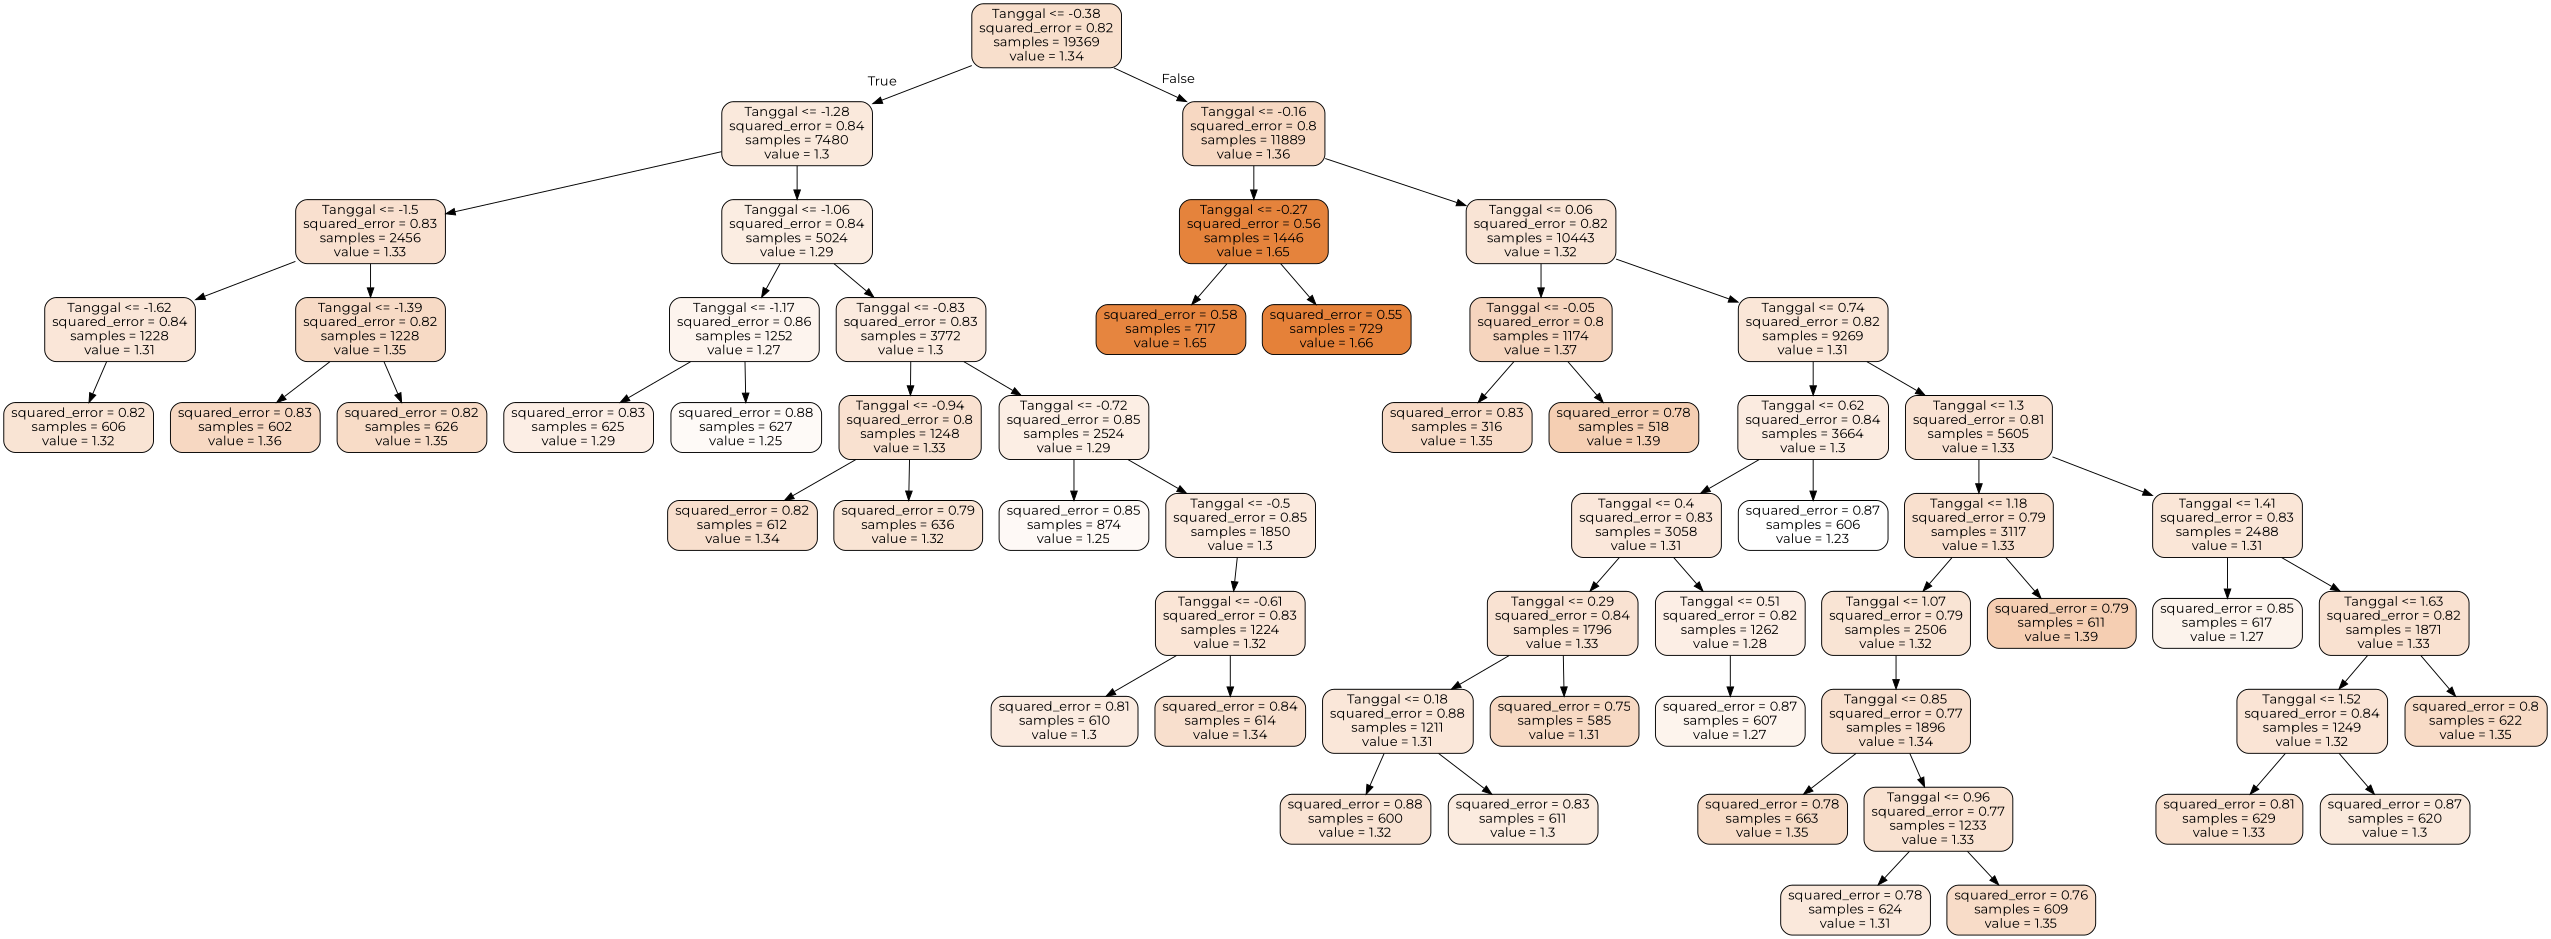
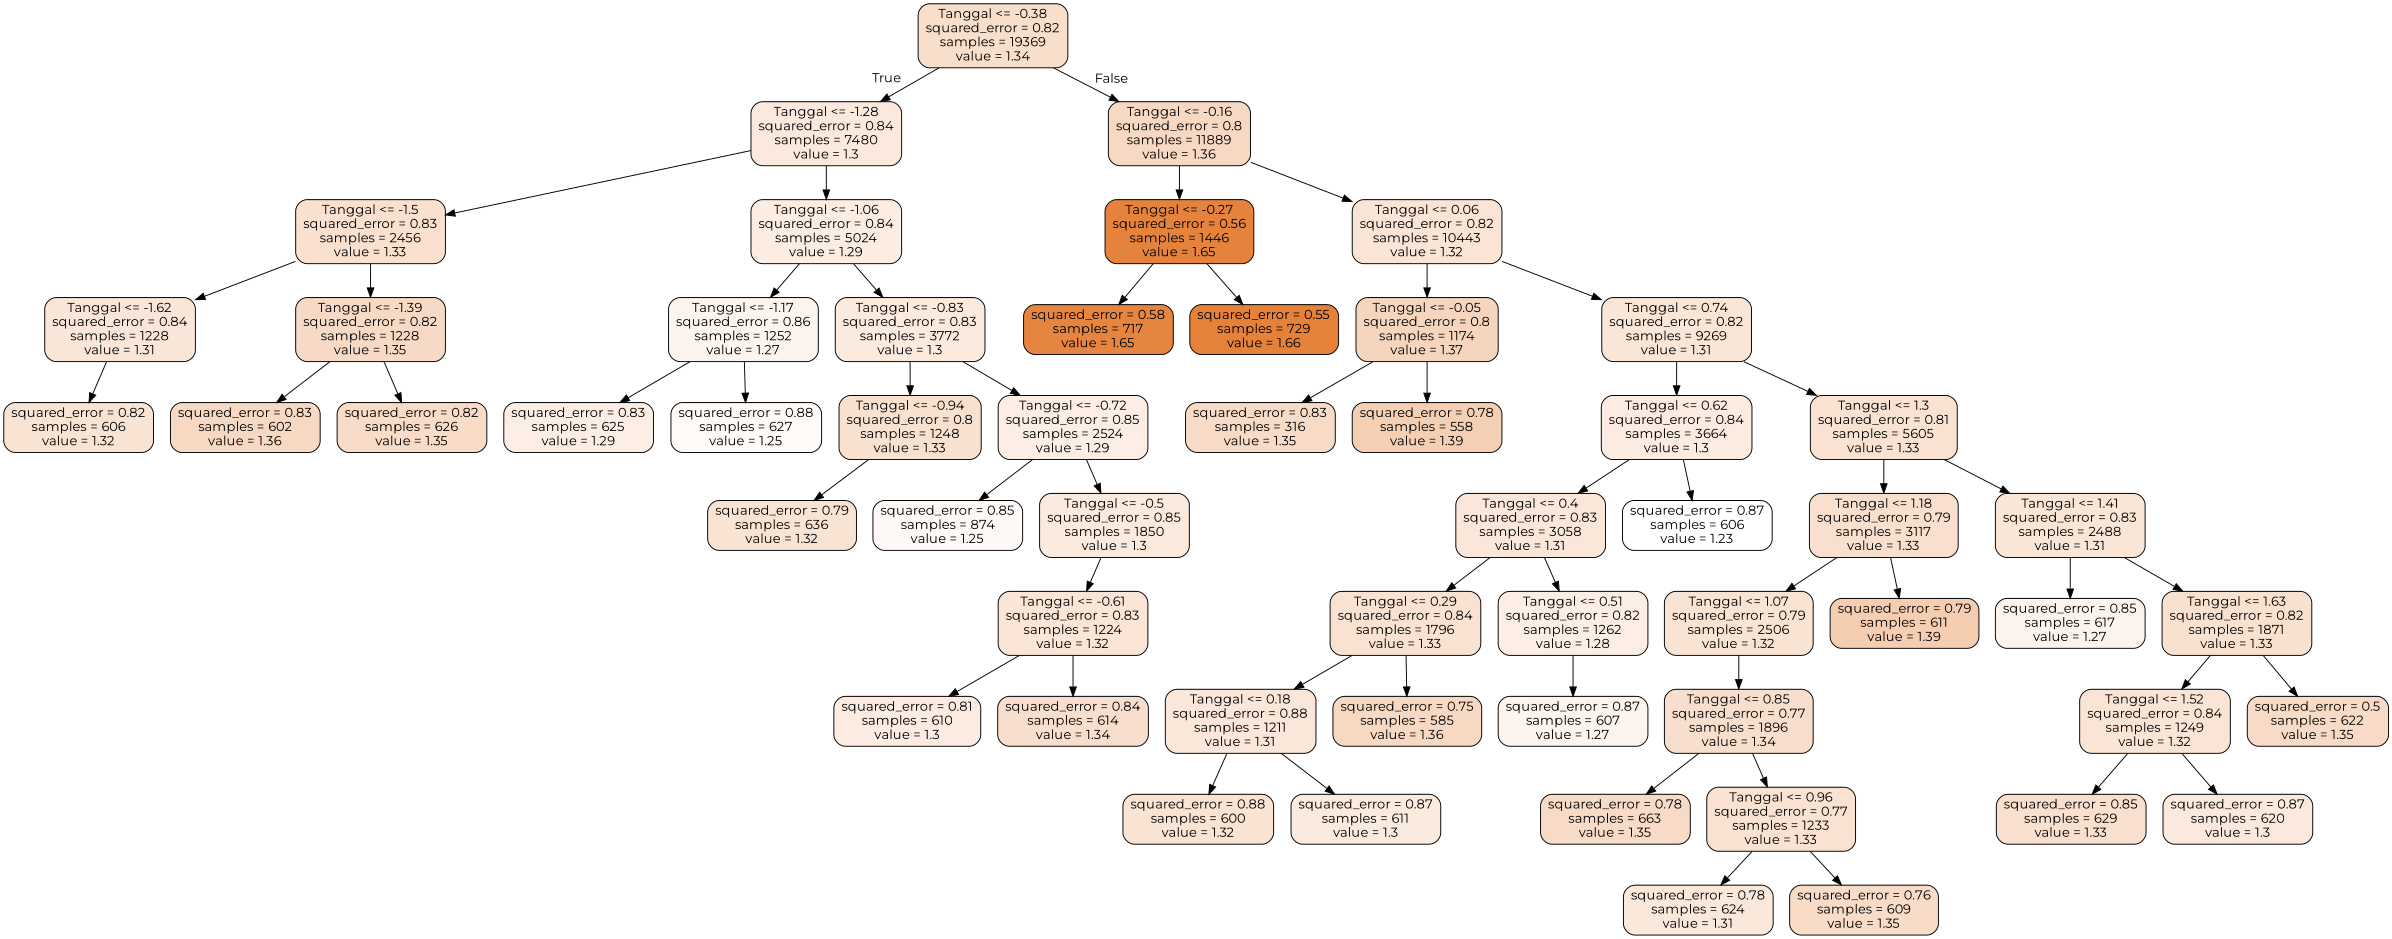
  digraph {
    fontname=Montserrat
    node [color=black fillcolor="#f9e4d4" fontname=Montserrat shape=box style="filled, rounded"]
    edge [fontname=Montserrat]
    n1 [fillcolor="#f8dfcc" label="Tanggal <= -0.38\nsquared_error = 0.82\nsamples = 19369\nvalue = 1.34"]
    n2 [fillcolor="#fae9dc" label="Tanggal <= -1.28\nsquared_error = 0.84\nsamples = 7480\nvalue = 1.3"]
    n3 [fillcolor="#f7d8c2" label="Tanggal <= -0.16\nsquared_error = 0.8\nsamples = 11889\nvalue = 1.36"]
    n4 [fillcolor="#f9e0cf" label="Tanggal <= -1.5\nsquared_error = 0.83\nsamples = 2456\nvalue = 1.33"]
    n5 [fillcolor="#fbede2" label="Tanggal <= -1.06\nsquared_error = 0.84\nsamples = 5024\nvalue = 1.29"]
    n6 [fillcolor="#e5833c" label="Tanggal <= -0.27\nsquared_error = 0.56\nsamples = 1446\nvalue = 1.65"]
    n7 [fillcolor="#f9e4d5" label="Tanggal <= 0.06\nsquared_error = 0.82\nsamples = 10443\nvalue = 1.32"]
    n8 [fillcolor="#fae6d8" label="Tanggal <= -1.62\nsquared_error = 0.84\nsamples = 1228\nvalue = 1.31"]
    n9 [fillcolor="#f7dac5" label="Tanggal <= -1.39\nsquared_error = 0.82\nsamples = 1228\nvalue = 1.35"]
    n10 [fillcolor="#fdf4ee" label="Tanggal <= -1.17\nsquared_error = 0.86\nsamples = 1252\nvalue = 1.27"]
    n11 [fillcolor="#fbeade" label="Tanggal <= -0.83\nsquared_error = 0.83\nsamples = 3772\nvalue = 1.3"]
    n12 [label="squared_error = 0.82\nsamples = 606\nvalue = 1.32"]
    n13 [fillcolor="#f7d8c2" label="squared_error = 0.83\nsamples = 602\nvalue = 1.36"]
    n14 [fillcolor="#f8dcc7" label="squared_error = 0.82\nsamples = 626\nvalue = 1.35"]
    n15 [fillcolor="#fceee5" label="squared_error = 0.83\nsamples = 625\nvalue = 1.29"]
    n16 [fillcolor="#fefaf7" label="squared_error = 0.88\nsamples = 627\nvalue = 1.25"]
    n17 [fillcolor="#f9e1d0" label="Tanggal <= -0.94\nsquared_error = 0.8\nsamples = 1248\nvalue = 1.33"]
    n18 [fillcolor="#fceee4" label="Tanggal <= -0.72\nsquared_error = 0.85\nsamples = 2524\nvalue = 1.29"]
-   n19 [fillcolor="#f8dfcd" label="squared_error = 0.82\nsamples = 612\nvalue = 1.34"]
    n20 [label="squared_error = 0.79\nsamples = 636\nvalue = 1.32"]
    n21 [fillcolor="#fef9f6" label="squared_error = 0.85\nsamples = 874\nvalue = 1.25"]
    n22 [fillcolor="#fbeade" label="Tanggal <= -0.5\nsquared_error = 0.85\nsamples = 1850\nvalue = 1.3"]
    n23 [fillcolor="#fae5d6" label="Tanggal <= -0.61\nsquared_error = 0.83\nsamples = 1224\nvalue = 1.32"]
    n24 [fillcolor="#fbebe0" label="squared_error = 0.81\nsamples = 610\nvalue = 1.3"]
    n25 [fillcolor="#f8dfcd" label="squared_error = 0.84\nsamples = 614\nvalue = 1.34"]
    n26 [fillcolor="#e6853f" label="squared_error = 0.58\nsamples = 717\nvalue = 1.65"]
    n27 [fillcolor="#e58139" label="squared_error = 0.55\nsamples = 729\nvalue = 1.66"]
    n28 [fillcolor="#f6d5be" label="Tanggal <= -0.05\nsquared_error = 0.8\nsamples = 1174\nvalue = 1.37"]
    n29 [fillcolor="#fae6d7" label="Tanggal <= 0.74\nsquared_error = 0.82\nsamples = 9269\nvalue = 1.31"]
    n30 [fillcolor="#f8dbc7" label="squared_error = 0.83\nsamples = 316\nvalue = 1.35"]
-   n31 [fillcolor="#f5cfb3" label="squared_error = 0.78\nsamples = 518\nvalue = 1.39"]
+   n31 [fillcolor="#f5cfb3" label="squared_error = 0.78\nsamples = 558\nvalue = 1.39"]
    n32 [fillcolor="#fbebe0" label="Tanggal <= 0.62\nsquared_error = 0.84\nsamples = 3664\nvalue = 1.3"]
    n33 [fillcolor="#f9e2d2" label="Tanggal <= 1.3\nsquared_error = 0.81\nsamples = 5605\nvalue = 1.33"]
    n34 [fillcolor="#fae7da" label="Tanggal <= 0.4\nsquared_error = 0.83\nsamples = 3058\nvalue = 1.31"]
    n35 [fillcolor="#ffffff" label="squared_error = 0.87\nsamples = 606\nvalue = 1.23"]
    n36 [fillcolor="#f9e0ce" label="Tanggal <= 1.18\nsquared_error = 0.79\nsamples = 3117\nvalue = 1.33"]
    n37 [fillcolor="#fae6d7" label="Tanggal <= 1.41\nsquared_error = 0.83\nsamples = 2488\nvalue = 1.31"]
    n38 [fillcolor="#f9e2d2" label="Tanggal <= 0.29\nsquared_error = 0.84\nsamples = 1796\nvalue = 1.33"]
    n39 [fillcolor="#fceee5" label="Tanggal <= 0.51\nsquared_error = 0.82\nsamples = 1262\nvalue = 1.28"]
    n40 [fillcolor="#fae7d9" label="Tanggal <= 0.18\nsquared_error = 0.88\nsamples = 1211\nvalue = 1.31"]
-   n41 [fillcolor="#f7d9c3" label="squared_error = 0.75\nsamples = 585\nvalue = 1.31"]
+   n41 [fillcolor="#f7d9c3" label="squared_error = 0.75\nsamples = 585\nvalue = 1.36"]
    n42 [fillcolor="#fdf4ed" label="squared_error = 0.87\nsamples = 607\nvalue = 1.27"]
    n43 [fillcolor="#f9e3d3" label="squared_error = 0.88\nsamples = 600\nvalue = 1.32"]
-   n44 [fillcolor="#fbebdf" label="squared_error = 0.83\nsamples = 611\nvalue = 1.3"]
+   n44 [fillcolor="#fbebdf" label="squared_error = 0.87\nsamples = 611\nvalue = 1.3"]
    n45 [label="Tanggal <= 1.07\nsquared_error = 0.79\nsamples = 2506\nvalue = 1.32"]
    n46 [fillcolor="#f5ceb2" label="squared_error = 0.79\nsamples = 611\nvalue = 1.39"]
    n47 [fillcolor="#fcf3ec" label="squared_error = 0.85\nsamples = 617\nvalue = 1.27"]
    n48 [fillcolor="#f9e1d0" label="Tanggal <= 1.63\nsquared_error = 0.82\nsamples = 1871\nvalue = 1.33"]
    n49 [fillcolor="#f8dfcd" label="Tanggal <= 0.85\nsquared_error = 0.77\nsamples = 1896\nvalue = 1.34"]
    n50 [fillcolor="#f7dbc6" label="squared_error = 0.78\nsamples = 663\nvalue = 1.35"]
    n51 [fillcolor="#f9e2d1" label="Tanggal <= 0.96\nsquared_error = 0.77\nsamples = 1233\nvalue = 1.33"]
    n52 [fillcolor="#fae8db" label="squared_error = 0.78\nsamples = 624\nvalue = 1.31"]
    n53 [fillcolor="#f8dcc8" label="squared_error = 0.76\nsamples = 609\nvalue = 1.35"]
    n54 [fillcolor="#fae4d5" label="Tanggal <= 1.52\nsquared_error = 0.84\nsamples = 1249\nvalue = 1.32"]
-   n55 [fillcolor="#f8dbc6" label="squared_error = 0.8\nsamples = 622\nvalue = 1.35"]
-   n56 [fillcolor="#f9e0ce" label="squared_error = 0.81\nsamples = 629\nvalue = 1.33"]
+   n55 [fillcolor="#f8dbc6" label="squared_error = 0.5\nsamples = 622\nvalue = 1.35"]
+   n56 [fillcolor="#f9e0ce" label="squared_error = 0.85\nsamples = 629\nvalue = 1.33"]
    n57 [fillcolor="#fae9dc" label="squared_error = 0.87\nsamples = 620\nvalue = 1.3"]
    n1 -> n2 [headlabel=True labelangle=45 labeldistance=2.5]
    n1 -> n3 [headlabel=False labelangle=-45 labeldistance=2.5]
    n2 -> n4
    n2 -> n5
    n3 -> n6
    n3 -> n7
    n4 -> n8
    n4 -> n9
    n5 -> n10
    n5 -> n11
    n6 -> n26
    n6 -> n27
    n7 -> n28
    n7 -> n29
    n8 -> n12
    n9 -> n13
    n9 -> n14
    n10 -> n15
    n10 -> n16
    n11 -> n17
    n11 -> n18
-   n17 -> n19
    n17 -> n20
    n18 -> n21
    n18 -> n22
    n22 -> n23
    n23 -> n24
    n23 -> n25
    n28 -> n30
    n28 -> n31
    n29 -> n32
    n29 -> n33
    n32 -> n34
    n32 -> n35
    n33 -> n36
    n33 -> n37
    n34 -> n38
    n34 -> n39
    n36 -> n45
    n36 -> n46
    n37 -> n47
    n37 -> n48
    n38 -> n40
    n38 -> n41
    n39 -> n42
    n40 -> n43
    n40 -> n44
    n45 -> n49
    n48 -> n54
    n48 -> n55
    n49 -> n50
    n49 -> n51
    n51 -> n52
    n51 -> n53
    n54 -> n56
    n54 -> n57
  }
